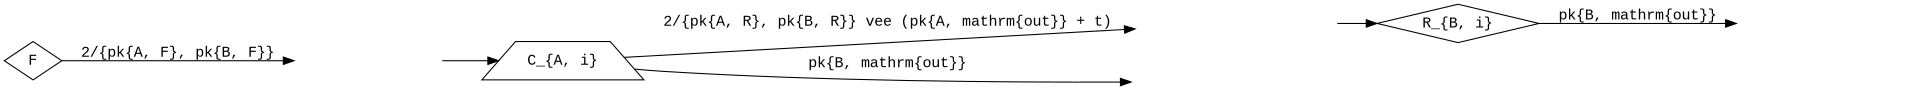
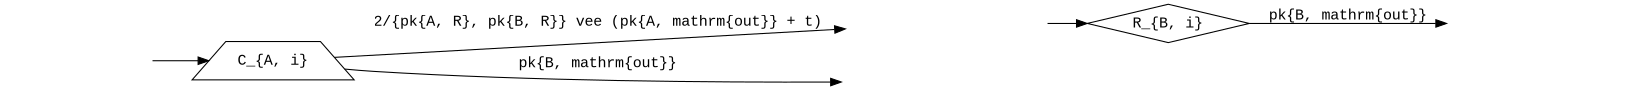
  digraph {
    rankdir=LR
    fontname="Liberation Mono"
    node [fontname="Liberation Mono" style=invisible]
    edge [fontname="Liberation Mono"]
-   n1 [label=F shape=diamond style=""]
    funding_out
    n3 [label="C_{A, i}" shape=trapezium style=""]
    commitment_out_1
    commitment_out_2
    n6 [label="R_{B, i}" shape=diamond style=""]
    revocation_out
-   n1 -> funding_out [label="2/\{\pk{A, F}, \pk{B, F}\}"]
    funding_out -> n3
    n3 -> commitment_out_1 [label="2/\{\pk{A, R}, \pk{B, R}\} \vee (\pk{A, \mathrm{out}} + t)"]
    n3 -> commitment_out_2 [label="\pk{B, \mathrm{out}}"]
    commitment_out_1 -> n6
    n6 -> revocation_out [label="\pk{B, \mathrm{out}}"]
  }
